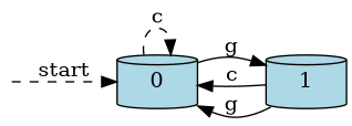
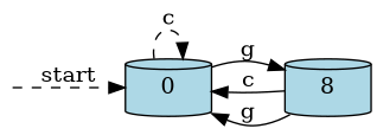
  digraph {
    rankdir=LR
    node [shape=cylinder style=filled fillcolor=lightblue]
    edge [style=solid]
    __start [shape=point style=invis fillcolor=""]
    0
-   1
+   1 [label=8]
    __start -> 0 [label=start style=dashed]
    0 -> 0 [label=c style=dashed]
    0 -> 1 [label=g]
    1 -> 0 [label=c]
    1 -> 0 [label=g]
  }
